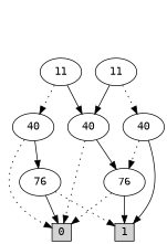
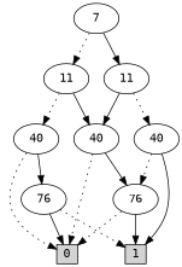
  digraph {
    fontname="DejaVu Sans Mono"
    node [fontname="DejaVu Sans Mono"]
    edge [style=dotted fontname="DejaVu Sans Mono"]
    n1 [height=0.3 label=0 shape=box style=filled width=0.3]
    n2 [height=0.3 label=1 shape=box style=filled width=0.3]
+   n3 [label=7]
    n4 [label=11]
    n5 [label=11]
    n6 [label=40]
    n7 [label=40]
    n8 [label=40]
    n9 [label=76]
    n10 [label=76]
+   n3 -> n4
+   n3 -> n5 [style=filled]
    n4 -> n6
    n4 -> n7 [style=filled]
    n5 -> n7 [style=filled]
    n5 -> n8
    n6 -> n1
    n6 -> n9 [style=filled]
    n7 -> n1
    n7 -> n10 [style=filled]
    n8 -> n2 [style=filled]
    n8 -> n10
    n9 -> n1 [style=filled]
    n9 -> n2
    n10 -> n1
    n10 -> n2 [style=filled]
  }
